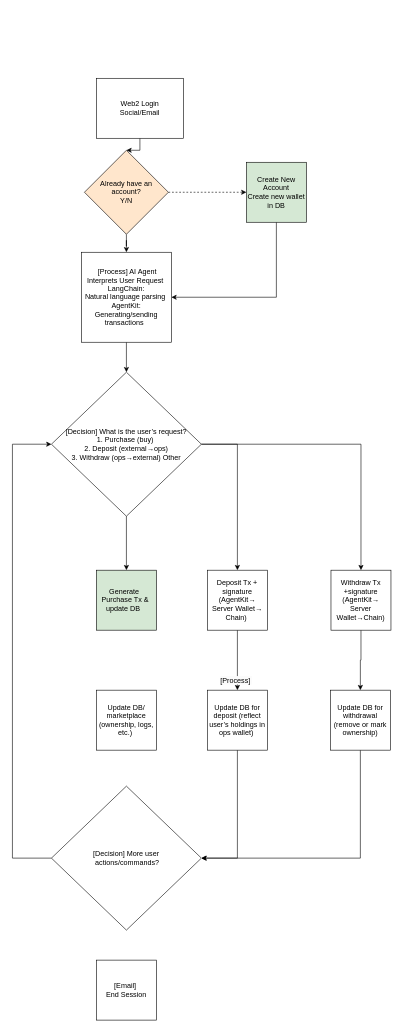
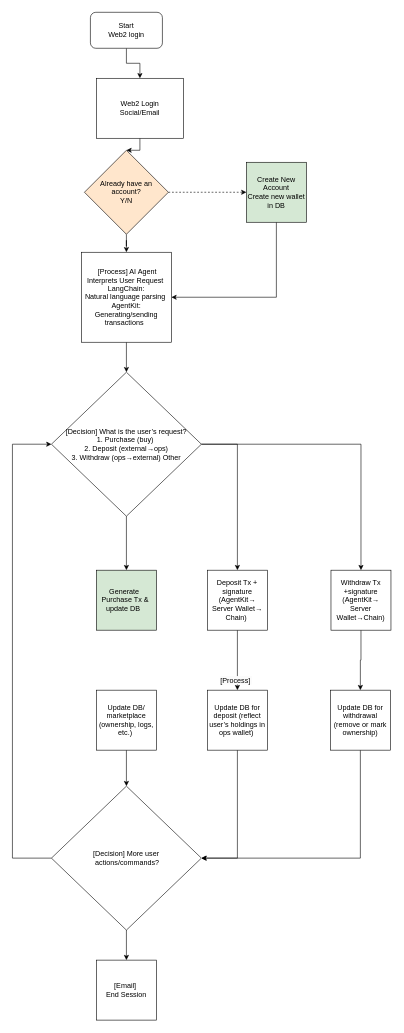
  <mxCell id="0" />
  <mxCell id="1" parent="0" />
  <mxCell id="2" style="edgeStyle=orthogonalEdgeStyle;rounded=0;orthogonalLoop=1;jettySize=auto;html=1;" edge="1" parent="1" source="4" target="12"><mxGeometry relative="1" as="geometry" /></mxCell>
  <mxCell id="3" style="edgeStyle=orthogonalEdgeStyle;rounded=0;orthogonalLoop=1;jettySize=auto;html=1;dashed=1;" edge="1" parent="1" source="4" target="10"><mxGeometry relative="1" as="geometry" /></mxCell>
  <mxCell id="4" value="Already have an account?&lt;div&gt;Y/N&lt;/div&gt;" style="rhombus;whiteSpace=wrap;html=1;fillColor=#ffe6cc;" vertex="1" parent="1"><mxGeometry x="140" y="250" width="140" height="140" as="geometry" /></mxCell>
  <mxCell id="5" style="edgeStyle=orthogonalEdgeStyle;rounded=0;orthogonalLoop=1;jettySize=auto;html=1;entryX=0.5;entryY=0;entryDx=0;entryDy=0;" edge="1" parent="1" source="6" target="4"><mxGeometry relative="1" as="geometry" /></mxCell>
  <mxCell id="6" value="Web2 Login&lt;br&gt;Social/Email" style="whiteSpace=wrap;html=1;aspect=fixed;" vertex="1" parent="1"><mxGeometry x="160" y="130" width="145" height="100" as="geometry" /></mxCell>
+ <mxCell id="7" value="" style="edgeStyle=orthogonalEdgeStyle;rounded=0;orthogonalLoop=1;jettySize=auto;html=1;" edge="1" parent="1" source="8" target="6"><mxGeometry relative="1" as="geometry" /></mxCell>
+ <mxCell id="8" value="Start&lt;br&gt;Web2 login" style="rounded=1;whiteSpace=wrap;html=1;" vertex="1" parent="1"><mxGeometry x="150" y="20" width="120" height="60" as="geometry" /></mxCell>
  <mxCell id="9" style="edgeStyle=orthogonalEdgeStyle;rounded=0;orthogonalLoop=1;jettySize=auto;html=1;" edge="1" parent="1" source="10" target="12"><mxGeometry relative="1" as="geometry"><Array as="points"><mxPoint x="460" y="495" /></Array></mxGeometry></mxCell>
  <mxCell id="10" value="Create New Account&lt;div&gt;Create new wallet in DB&lt;/div&gt;" style="whiteSpace=wrap;html=1;aspect=fixed;fillColor=#d5e8d4;" vertex="1" parent="1"><mxGeometry x="410" y="270" width="100" height="100" as="geometry" /></mxCell>
  <mxCell id="11" value="" style="edgeStyle=orthogonalEdgeStyle;rounded=0;orthogonalLoop=1;jettySize=auto;html=1;" edge="1" parent="1" source="12" target="16"><mxGeometry relative="1" as="geometry" /></mxCell>
  <mxCell id="12" value="&amp;nbsp;[Process] AI Agent Interprets User Request&amp;nbsp;&lt;br&gt;LangChain: &lt;br&gt;Natural language parsing&amp;nbsp;&lt;br&gt;AgentKit: Generating/sending transactions&amp;nbsp;&amp;nbsp;" style="whiteSpace=wrap;html=1;aspect=fixed;" vertex="1" parent="1"><mxGeometry x="135" y="420" width="150" height="150" as="geometry" /></mxCell>
  <mxCell id="13" style="edgeStyle=orthogonalEdgeStyle;rounded=0;orthogonalLoop=1;jettySize=auto;html=1;" edge="1" parent="1" source="16" target="17"><mxGeometry relative="1" as="geometry" /></mxCell>
  <mxCell id="14" style="edgeStyle=orthogonalEdgeStyle;rounded=0;orthogonalLoop=1;jettySize=auto;html=1;" edge="1" parent="1" source="16" target="19"><mxGeometry relative="1" as="geometry" /></mxCell>
  <mxCell id="15" style="edgeStyle=orthogonalEdgeStyle;rounded=0;orthogonalLoop=1;jettySize=auto;html=1;" edge="1" parent="1" source="16" target="21"><mxGeometry relative="1" as="geometry" /></mxCell>
  <mxCell id="16" value="[Decision] What is the user’s request?&lt;div&gt;1. Purchase (buy)&amp;nbsp;&lt;/div&gt;&lt;div&gt;&amp;nbsp;2. Deposit (external→ops)&amp;nbsp;&lt;/div&gt;&lt;div&gt;&amp;nbsp;3. Withdraw (ops→external)  Other&amp;nbsp;&lt;/div&gt;" style="rhombus;whiteSpace=wrap;html=1;" vertex="1" parent="1"><mxGeometry x="85" y="620" width="250" height="240" as="geometry" /></mxCell>
  <mxCell id="17" value="Generate&amp;nbsp;&amp;nbsp;&lt;div&gt;Purchase Tx &amp;amp;&amp;nbsp; update DB&amp;nbsp; &amp;nbsp;&lt;/div&gt;" style="whiteSpace=wrap;html=1;aspect=fixed;fillColor=#d5e8d4;" vertex="1" parent="1"><mxGeometry x="160" y="950" width="100" height="100" as="geometry" /></mxCell>
  <mxCell id="18" style="edgeStyle=orthogonalEdgeStyle;rounded=0;orthogonalLoop=1;jettySize=auto;html=1;" edge="1" parent="1" source="19" target="25"><mxGeometry relative="1" as="geometry" /></mxCell>
  <mxCell id="19" value="Deposit Tx + signature (AgentKit→&lt;div&gt;Server Wallet→&lt;/div&gt;&lt;div&gt;Chain)&amp;nbsp;&lt;/div&gt;" style="whiteSpace=wrap;html=1;aspect=fixed;" vertex="1" parent="1"><mxGeometry x="345" y="950" width="100" height="100" as="geometry" /></mxCell>
  <mxCell id="20" style="edgeStyle=orthogonalEdgeStyle;rounded=0;orthogonalLoop=1;jettySize=auto;html=1;" edge="1" parent="1" source="21" target="27"><mxGeometry relative="1" as="geometry" /></mxCell>
  <mxCell id="21" value="Withdraw Tx +signature (AgentKit→&lt;div&gt;Server Wallet→Chain)&lt;/div&gt;" style="whiteSpace=wrap;html=1;aspect=fixed;" vertex="1" parent="1"><mxGeometry x="551" y="950" width="100" height="100" as="geometry" /></mxCell>
+ <mxCell id="22" style="edgeStyle=orthogonalEdgeStyle;rounded=0;orthogonalLoop=1;jettySize=auto;html=1;" edge="1" parent="1" source="23" target="31"><mxGeometry relative="1" as="geometry" /></mxCell>
  <mxCell id="23" value="&amp;nbsp;Update DB/&amp;nbsp;&lt;div&gt;&lt;span style=&quot;background-color: transparent; color: light-dark(rgb(0, 0, 0), rgb(255, 255, 255));&quot;&gt;marketplace (ownership, logs, etc.)&amp;nbsp;&lt;/span&gt;&lt;/div&gt;" style="whiteSpace=wrap;html=1;aspect=fixed;" vertex="1" parent="1"><mxGeometry x="160" y="1150" width="100" height="100" as="geometry" /></mxCell>
  <mxCell id="24" style="edgeStyle=orthogonalEdgeStyle;rounded=0;orthogonalLoop=1;jettySize=auto;html=1;" edge="1" parent="1" source="25" target="31"><mxGeometry relative="1" as="geometry"><Array as="points"><mxPoint x="395" y="1430" /></Array></mxGeometry></mxCell>
  <mxCell id="25" value="Update DB for deposit (reflect user’s holdings in ops wallet)&amp;nbsp;" style="whiteSpace=wrap;html=1;aspect=fixed;" vertex="1" parent="1"><mxGeometry x="345" y="1150" width="100" height="100" as="geometry" /></mxCell>
  <mxCell id="26" style="edgeStyle=orthogonalEdgeStyle;rounded=0;orthogonalLoop=1;jettySize=auto;html=1;entryX=1;entryY=0.5;entryDx=0;entryDy=0;" edge="1" parent="1" source="27" target="31"><mxGeometry relative="1" as="geometry"><Array as="points"><mxPoint x="600" y="1430" /></Array></mxGeometry></mxCell>
  <mxCell id="27" value="Update DB for withdrawal (remove or mark ownership)" style="whiteSpace=wrap;html=1;aspect=fixed;" vertex="1" parent="1"><mxGeometry x="550" y="1150" width="100" height="100" as="geometry" /></mxCell>
  <mxCell id="28" value="&lt;span style=&quot;color: rgb(0, 0, 0); font-family: Helvetica; font-size: 12px; font-style: normal; font-variant-ligatures: normal; font-variant-caps: normal; font-weight: 400; letter-spacing: normal; orphans: 2; text-align: center; text-indent: 0px; text-transform: none; widows: 2; word-spacing: 0px; -webkit-text-stroke-width: 0px; white-space: normal; background-color: rgb(251, 251, 251); text-decoration-thickness: initial; text-decoration-style: initial; text-decoration-color: initial; display: inline !important; float: none;&quot;&gt;[Process]&lt;span&gt;&amp;nbsp;&lt;/span&gt;&lt;/span&gt;" style="text;whiteSpace=wrap;html=1;" vertex="1" parent="1"><mxGeometry x="365" y="1120" width="60" height="40" as="geometry" /></mxCell>
  <mxCell id="29" style="edgeStyle=orthogonalEdgeStyle;rounded=0;orthogonalLoop=1;jettySize=auto;html=1;entryX=0;entryY=0.5;entryDx=0;entryDy=0;" edge="1" parent="1" source="31" target="16"><mxGeometry relative="1" as="geometry"><Array as="points"><mxPoint x="20" y="1430" /><mxPoint x="20" y="740" /></Array></mxGeometry></mxCell>
+ <mxCell id="30" style="edgeStyle=orthogonalEdgeStyle;rounded=0;orthogonalLoop=1;jettySize=auto;html=1;" edge="1" parent="1" source="31" target="32"><mxGeometry relative="1" as="geometry" /></mxCell>
  <mxCell id="31" value="[Decision] More user&lt;div&gt;&amp;nbsp;actions/commands?&lt;/div&gt;" style="rhombus;whiteSpace=wrap;html=1;" vertex="1" parent="1"><mxGeometry x="85" y="1310" width="250" height="240" as="geometry" /></mxCell>
  <mxCell id="32" value="[Email]&amp;nbsp;&lt;div&gt;End Session&lt;/div&gt;" style="whiteSpace=wrap;html=1;aspect=fixed;" vertex="1" parent="1"><mxGeometry x="160" y="1600" width="100" height="100" as="geometry" /></mxCell>
